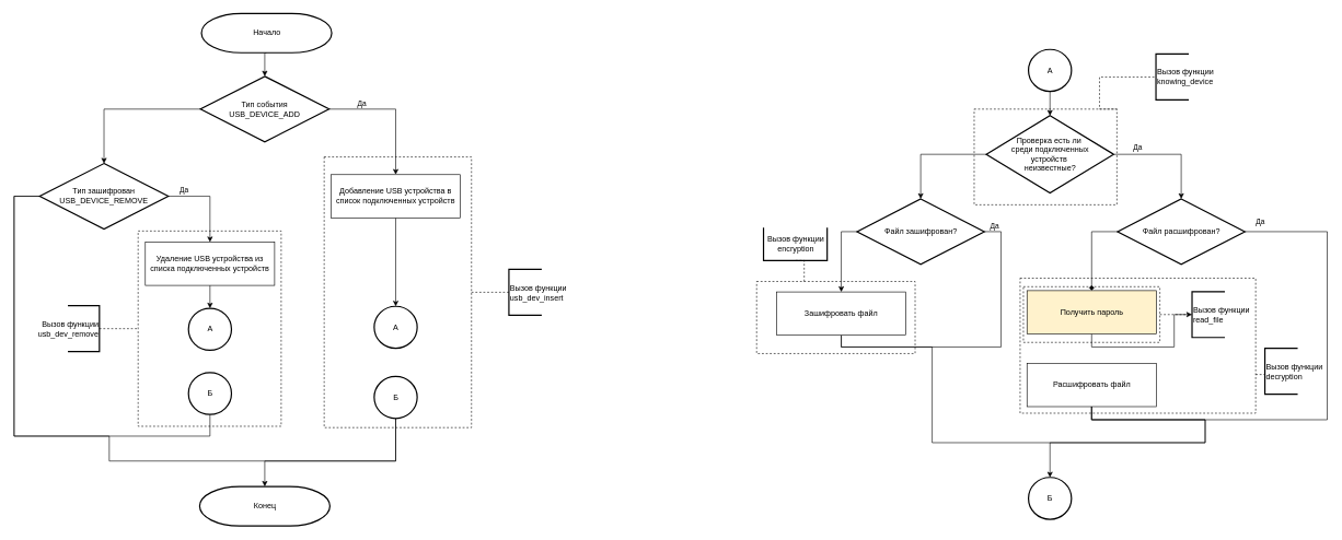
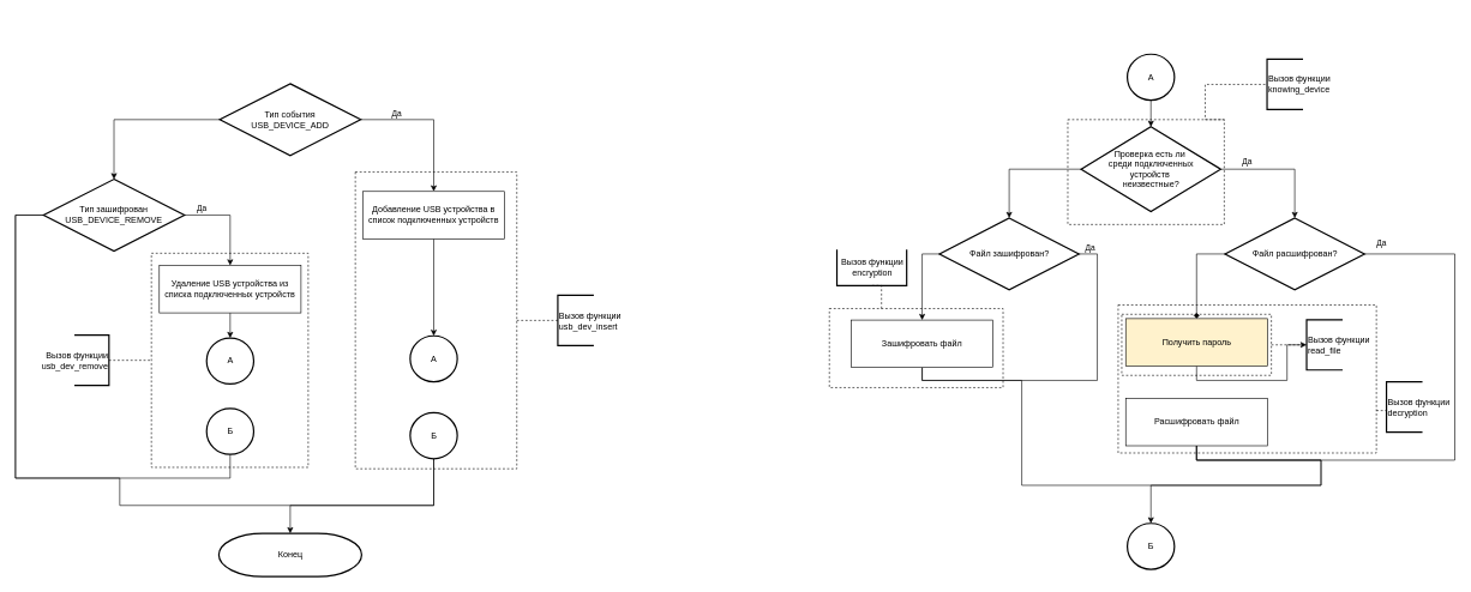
  <mxCell id="0" />
  <mxCell id="1" parent="0" />
  <mxCell id="2" value="" style="rounded=0;whiteSpace=wrap;html=1;labelBackgroundColor=none;fillColor=none;fontColor=#000000;align=right;dashed=1;" parent="1" vertex="1"><mxGeometry x="1553" y="424" width="359" height="206" as="geometry" /></mxCell>
- <mxCell id="3" style="edgeStyle=orthogonalEdgeStyle;rounded=0;orthogonalLoop=1;jettySize=auto;html=1;exitX=0.5;exitY=1;exitDx=0;exitDy=0;exitPerimeter=0;entryX=0.5;entryY=0;entryDx=0;entryDy=0;entryPerimeter=0;" parent="1" source="56" target="6" edge="1"><mxGeometry relative="1" as="geometry" /></mxCell>
  <mxCell id="4" style="edgeStyle=orthogonalEdgeStyle;rounded=0;orthogonalLoop=1;jettySize=auto;html=1;exitX=0;exitY=0.5;exitDx=0;exitDy=0;exitPerimeter=0;" parent="1" source="6" target="11" edge="1"><mxGeometry relative="1" as="geometry" /></mxCell>
  <mxCell id="5" value="Да" style="edgeStyle=orthogonalEdgeStyle;rounded=0;orthogonalLoop=1;jettySize=auto;html=1;exitX=1;exitY=0.5;exitDx=0;exitDy=0;exitPerimeter=0;" parent="1" source="6" target="14" edge="1"><mxGeometry x="-0.504" y="9" relative="1" as="geometry"><mxPoint as="offset" /></mxGeometry></mxCell>
  <mxCell id="6" value="Тип события &lt;br&gt;USB_DEVICE_ADD" style="strokeWidth=2;html=1;shape=mxgraph.flowchart.decision;whiteSpace=wrap;" parent="1" vertex="1"><mxGeometry x="304" y="116" width="196" height="100" as="geometry" /></mxCell>
  <mxCell id="7" style="edgeStyle=orthogonalEdgeStyle;rounded=0;orthogonalLoop=1;jettySize=auto;html=1;exitX=1;exitY=0.5;exitDx=0;exitDy=0;exitPerimeter=0;endArrow=classic;endFill=1;entryX=0.5;entryY=0;entryDx=0;entryDy=0;" parent="1" source="11" target="35" edge="1"><mxGeometry relative="1" as="geometry"><mxPoint x="320.833" y="360" as="targetPoint" /></mxGeometry></mxCell>
  <mxCell id="8" value="Да" style="edgeLabel;html=1;align=center;verticalAlign=middle;resizable=0;points=[];fontColor=#000000;" parent="7" vertex="1" connectable="0"><mxGeometry x="-0.621" y="4" relative="1" as="geometry"><mxPoint x="-2" y="-7" as="offset" /></mxGeometry></mxCell>
  <mxCell id="9" style="edgeStyle=orthogonalEdgeStyle;rounded=0;orthogonalLoop=1;jettySize=auto;html=1;exitX=0;exitY=0.5;exitDx=0;exitDy=0;exitPerimeter=0;entryX=0.5;entryY=1;entryDx=0;entryDy=0;entryPerimeter=0;endArrow=none;endFill=0;" parent="1" source="11" target="37" edge="1"><mxGeometry relative="1" as="geometry"><Array as="points"><mxPoint x="20" y="299" /><mxPoint x="20" y="665" /><mxPoint x="319" y="665" /></Array></mxGeometry></mxCell>
  <mxCell id="10" style="edgeStyle=orthogonalEdgeStyle;rounded=0;orthogonalLoop=1;jettySize=auto;html=1;exitX=0;exitY=0.5;exitDx=0;exitDy=0;exitPerimeter=0;entryX=0.5;entryY=1;entryDx=0;entryDy=0;entryPerimeter=0;endArrow=none;endFill=0;" parent="1" source="11" target="39" edge="1"><mxGeometry relative="1" as="geometry"><Array as="points"><mxPoint x="20" y="299" /><mxPoint x="20" y="665" /><mxPoint x="165" y="665" /><mxPoint x="165" y="703" /><mxPoint x="602" y="703" /></Array></mxGeometry></mxCell>
  <mxCell id="11" value="Тип зашифрован &lt;br&gt;USB_DEVICE_REMOVE" style="strokeWidth=2;html=1;shape=mxgraph.flowchart.decision;whiteSpace=wrap;" parent="1" vertex="1"><mxGeometry x="59" y="249" width="196" height="100" as="geometry" /></mxCell>
  <mxCell id="12" style="edgeStyle=orthogonalEdgeStyle;rounded=0;orthogonalLoop=1;jettySize=auto;html=1;exitX=0.5;exitY=1;exitDx=0;exitDy=0;entryX=0.5;entryY=0;entryDx=0;entryDy=0;entryPerimeter=0;endArrow=classic;endFill=1;" parent="1" source="14" target="33" edge="1"><mxGeometry relative="1" as="geometry" /></mxCell>
  <mxCell id="13" style="edgeStyle=orthogonalEdgeStyle;rounded=0;orthogonalLoop=1;jettySize=auto;html=1;entryX=0;entryY=0.5;entryDx=0;entryDy=0;entryPerimeter=0;endArrow=none;endFill=0;dashed=1;" parent="1" source="44" target="40" edge="1"><mxGeometry relative="1" as="geometry" /></mxCell>
  <mxCell id="14" value="Добавление USB устройства в список подключенных устройств" style="rounded=0;whiteSpace=wrap;html=1;" parent="1" vertex="1"><mxGeometry x="503" y="266" width="197" height="66" as="geometry" /></mxCell>
  <mxCell id="15" style="edgeStyle=orthogonalEdgeStyle;rounded=0;orthogonalLoop=1;jettySize=auto;html=1;exitX=0;exitY=0.5;exitDx=0;exitDy=0;exitPerimeter=0;" parent="1" source="17" target="23" edge="1"><mxGeometry relative="1" as="geometry" /></mxCell>
  <mxCell id="16" value="Да" style="edgeStyle=orthogonalEdgeStyle;rounded=0;orthogonalLoop=1;jettySize=auto;html=1;exitX=1;exitY=0.5;exitDx=0;exitDy=0;exitPerimeter=0;entryX=0.5;entryY=0;entryDx=0;entryDy=0;entryPerimeter=0;" parent="1" source="17" target="20" edge="1"><mxGeometry x="-0.578" y="11" relative="1" as="geometry"><mxPoint as="offset" /></mxGeometry></mxCell>
  <mxCell id="17" value="Проверка есть ли&amp;nbsp;&lt;br&gt;среди подключенных&lt;br&gt;устройств&amp;nbsp;&lt;br&gt;неизвестные?" style="strokeWidth=2;html=1;shape=mxgraph.flowchart.decision;whiteSpace=wrap;" parent="1" vertex="1"><mxGeometry x="1501.5" y="176" width="194" height="118" as="geometry" /></mxCell>
  <mxCell id="18" style="edgeStyle=orthogonalEdgeStyle;rounded=0;orthogonalLoop=1;jettySize=auto;html=1;exitX=0;exitY=0.5;exitDx=0;exitDy=0;exitPerimeter=0;endArrow=diamond;" parent="1" source="20" target="25" edge="1"><mxGeometry relative="1" as="geometry" /></mxCell>
  <mxCell id="19" value="Да" style="edgeStyle=orthogonalEdgeStyle;rounded=0;orthogonalLoop=1;jettySize=auto;html=1;exitX=1;exitY=0.5;exitDx=0;exitDy=0;exitPerimeter=0;entryX=0.5;entryY=1;entryDx=0;entryDy=0;endArrow=none;endFill=0;" parent="1" source="20" target="29" edge="1"><mxGeometry x="-0.942" y="15" relative="1" as="geometry"><Array as="points"><mxPoint x="2021" y="353" /><mxPoint x="2021" y="640" /><mxPoint x="1662" y="640" /></Array><mxPoint as="offset" /></mxGeometry></mxCell>
  <mxCell id="20" value="Файл расшифрован?" style="strokeWidth=2;html=1;shape=mxgraph.flowchart.decision;whiteSpace=wrap;" parent="1" vertex="1"><mxGeometry x="1701.5" y="303" width="194" height="100" as="geometry" /></mxCell>
  <mxCell id="21" style="edgeStyle=orthogonalEdgeStyle;rounded=0;orthogonalLoop=1;jettySize=auto;html=1;exitX=0;exitY=0.5;exitDx=0;exitDy=0;exitPerimeter=0;" parent="1" source="23" target="27" edge="1"><mxGeometry relative="1" as="geometry"><mxPoint x="1276" y="443" as="targetPoint" /></mxGeometry></mxCell>
  <mxCell id="22" value="Да" style="edgeStyle=orthogonalEdgeStyle;rounded=0;orthogonalLoop=1;jettySize=auto;html=1;exitX=1;exitY=0.5;exitDx=0;exitDy=0;exitPerimeter=0;entryX=0.5;entryY=1;entryDx=0;entryDy=0;endArrow=none;endFill=0;" parent="1" source="23" target="27" edge="1"><mxGeometry x="-0.935" y="9" relative="1" as="geometry"><mxPoint x="1276" y="509" as="targetPoint" /><Array as="points"><mxPoint x="1524" y="353" /><mxPoint x="1524" y="529" /><mxPoint x="1281" y="529" /></Array><mxPoint as="offset" /></mxGeometry></mxCell>
  <mxCell id="23" value="Файл зашифрован?" style="strokeWidth=2;html=1;shape=mxgraph.flowchart.decision;whiteSpace=wrap;" parent="1" vertex="1"><mxGeometry x="1304.5" y="303" width="194" height="100" as="geometry" /></mxCell>
  <mxCell id="24" style="edgeStyle=orthogonalEdgeStyle;rounded=0;orthogonalLoop=1;jettySize=auto;html=1;exitX=0.5;exitY=1;exitDx=0;exitDy=0;" parent="1" source="25" target="54" edge="1"><mxGeometry relative="1" as="geometry" /></mxCell>
  <mxCell id="25" value="Получить пароль" style="rounded=0;whiteSpace=wrap;html=1;fillColor=#fff2cc;" parent="1" vertex="1"><mxGeometry x="1563.5" y="443" width="197" height="66" as="geometry" /></mxCell>
  <mxCell id="26" style="edgeStyle=orthogonalEdgeStyle;rounded=0;orthogonalLoop=1;jettySize=auto;html=1;exitX=0.5;exitY=1;exitDx=0;exitDy=0;entryX=0.5;entryY=1;entryDx=0;entryDy=0;endArrow=none;endFill=0;" parent="1" source="27" target="29" edge="1"><mxGeometry relative="1" as="geometry"><Array as="points"><mxPoint x="1281" y="529" /><mxPoint x="1419" y="529" /><mxPoint x="1419" y="675" /><mxPoint x="1835" y="675" /><mxPoint x="1835" y="640" /><mxPoint x="1662" y="640" /></Array></mxGeometry></mxCell>
  <mxCell id="27" value="Зашифровать файл" style="rounded=0;whiteSpace=wrap;html=1;" parent="1" vertex="1"><mxGeometry x="1182" y="445" width="197" height="66" as="geometry" /></mxCell>
  <mxCell id="28" style="edgeStyle=orthogonalEdgeStyle;rounded=0;orthogonalLoop=1;jettySize=auto;html=1;exitX=0.5;exitY=1;exitDx=0;exitDy=0;entryX=0.5;entryY=0;entryDx=0;entryDy=0;entryPerimeter=0;endArrow=classic;endFill=1;" parent="1" source="29" target="32" edge="1"><mxGeometry relative="1" as="geometry"><Array as="points"><mxPoint x="1662" y="640" /><mxPoint x="1835" y="640" /><mxPoint x="1835" y="675" /><mxPoint x="1599" y="675" /></Array></mxGeometry></mxCell>
  <mxCell id="29" value="Расшифровать файл" style="rounded=0;whiteSpace=wrap;html=1;" parent="1" vertex="1"><mxGeometry x="1563.5" y="554" width="197" height="66" as="geometry" /></mxCell>
  <mxCell id="30" style="edgeStyle=orthogonalEdgeStyle;rounded=0;orthogonalLoop=1;jettySize=auto;html=1;exitX=0.5;exitY=1;exitDx=0;exitDy=0;exitPerimeter=0;entryX=0.5;entryY=0;entryDx=0;entryDy=0;entryPerimeter=0;endArrow=classic;endFill=1;" parent="1" source="31" target="17" edge="1"><mxGeometry relative="1" as="geometry" /></mxCell>
  <mxCell id="31" value="А" style="strokeWidth=2;html=1;shape=mxgraph.flowchart.start_2;whiteSpace=wrap;" parent="1" vertex="1"><mxGeometry x="1565.75" y="75" width="65.5" height="64" as="geometry" /></mxCell>
  <mxCell id="32" value="Б" style="strokeWidth=2;html=1;shape=mxgraph.flowchart.start_2;whiteSpace=wrap;" parent="1" vertex="1"><mxGeometry x="1565.75" y="728" width="65.5" height="64" as="geometry" /></mxCell>
  <mxCell id="33" value="А" style="strokeWidth=2;html=1;shape=mxgraph.flowchart.start_2;whiteSpace=wrap;" parent="1" vertex="1"><mxGeometry x="568.75" y="467" width="65.5" height="64" as="geometry" /></mxCell>
  <mxCell id="34" style="edgeStyle=orthogonalEdgeStyle;rounded=0;orthogonalLoop=1;jettySize=auto;html=1;exitX=0.5;exitY=1;exitDx=0;exitDy=0;entryX=0.5;entryY=0;entryDx=0;entryDy=0;entryPerimeter=0;endArrow=classic;endFill=1;" parent="1" source="35" target="36" edge="1"><mxGeometry relative="1" as="geometry" /></mxCell>
  <mxCell id="35" value="Удаление USB устройства из списка подключенных устройств" style="rounded=0;whiteSpace=wrap;html=1;" parent="1" vertex="1"><mxGeometry x="220" y="369" width="197" height="66" as="geometry" /></mxCell>
  <mxCell id="36" value="А" style="strokeWidth=2;html=1;shape=mxgraph.flowchart.start_2;whiteSpace=wrap;" parent="1" vertex="1"><mxGeometry x="285.75" y="470" width="65.5" height="64" as="geometry" /></mxCell>
  <mxCell id="37" value="Б" style="strokeWidth=2;html=1;shape=mxgraph.flowchart.start_2;whiteSpace=wrap;" parent="1" vertex="1"><mxGeometry x="285.75" y="568" width="65.5" height="64" as="geometry" /></mxCell>
  <mxCell id="38" style="edgeStyle=orthogonalEdgeStyle;rounded=0;orthogonalLoop=1;jettySize=auto;html=1;exitX=0.5;exitY=1;exitDx=0;exitDy=0;exitPerimeter=0;endArrow=classic;endFill=1;entryX=0.5;entryY=0;entryDx=0;entryDy=0;entryPerimeter=0;" parent="1" source="39" target="57" edge="1"><mxGeometry relative="1" as="geometry"><Array as="points"><mxPoint x="602" y="703" /><mxPoint x="402" y="703" /></Array></mxGeometry></mxCell>
  <mxCell id="39" value="Б" style="strokeWidth=2;html=1;shape=mxgraph.flowchart.start_2;whiteSpace=wrap;" parent="1" vertex="1"><mxGeometry x="568.75" y="574" width="65.5" height="64" as="geometry" /></mxCell>
  <mxCell id="40" value="Вызов функции&lt;br&gt;&lt;span style=&quot;&quot;&gt;usb_dev_insert&lt;/span&gt;" style="strokeWidth=2;html=1;shape=mxgraph.flowchart.annotation_1;align=left;pointerEvents=1;labelBackgroundColor=none;" parent="1" vertex="1"><mxGeometry x="774" y="410.5" width="50" height="70" as="geometry" /></mxCell>
  <mxCell id="41" style="edgeStyle=orthogonalEdgeStyle;rounded=0;orthogonalLoop=1;jettySize=auto;html=1;exitX=0;exitY=0.5;exitDx=0;exitDy=0;exitPerimeter=0;entryX=0;entryY=0.5;entryDx=0;entryDy=0;dashed=1;endArrow=none;endFill=0;fontColor=#000000;" parent="1" source="42" target="43" edge="1"><mxGeometry relative="1" as="geometry" /></mxCell>
  <mxCell id="42" value="Вызов функции&lt;br&gt;&lt;span&gt;usb_dev_remove&lt;/span&gt;" style="strokeWidth=2;html=1;shape=mxgraph.flowchart.annotation_1;align=right;pointerEvents=1;labelBackgroundColor=none;direction=west;" parent="1" vertex="1"><mxGeometry x="102" y="466" width="48" height="70" as="geometry" /></mxCell>
  <mxCell id="43" value="" style="rounded=0;whiteSpace=wrap;html=1;labelBackgroundColor=none;fillColor=none;fontColor=#000000;align=right;dashed=1;" parent="1" vertex="1"><mxGeometry x="209" y="352" width="218" height="298" as="geometry" /></mxCell>
  <mxCell id="44" value="" style="rounded=0;whiteSpace=wrap;html=1;labelBackgroundColor=none;fillColor=none;fontColor=#000000;align=right;dashed=1;" parent="1" vertex="1"><mxGeometry x="492.5" y="239" width="224.5" height="413" as="geometry" /></mxCell>
  <mxCell id="45" style="edgeStyle=orthogonalEdgeStyle;rounded=0;orthogonalLoop=1;jettySize=auto;html=1;entryX=0;entryY=0.5;entryDx=0;entryDy=0;entryPerimeter=0;endArrow=none;endFill=0;dashed=1;exitX=1;exitY=0;exitDx=0;exitDy=0;" parent="1" source="47" target="46" edge="1"><mxGeometry relative="1" as="geometry"><Array as="points"><mxPoint x="1674" y="166" /><mxPoint x="1674" y="117" /></Array></mxGeometry></mxCell>
  <mxCell id="46" value="Вызов функции&lt;br&gt;&lt;span&gt;knowing_device&lt;/span&gt;" style="strokeWidth=2;html=1;shape=mxgraph.flowchart.annotation_1;align=left;pointerEvents=1;labelBackgroundColor=none;" parent="1" vertex="1"><mxGeometry x="1760" y="82" width="50" height="70" as="geometry" /></mxCell>
  <mxCell id="47" value="" style="rounded=0;whiteSpace=wrap;html=1;labelBackgroundColor=none;fillColor=none;fontColor=#000000;align=right;dashed=1;" parent="1" vertex="1"><mxGeometry x="1483" y="166" width="217.5" height="146" as="geometry" /></mxCell>
  <mxCell id="48" style="edgeStyle=orthogonalEdgeStyle;rounded=0;orthogonalLoop=1;jettySize=auto;html=1;entryX=0;entryY=0.5;entryDx=0;entryDy=0;entryPerimeter=0;endArrow=none;endFill=0;dashed=1;" parent="1" source="50" target="49" edge="1"><mxGeometry relative="1" as="geometry"><Array as="points"><mxPoint x="1224" y="419" /><mxPoint x="1224" y="419" /></Array></mxGeometry></mxCell>
  <mxCell id="49" value="Вызов функции&lt;br&gt;&lt;span&gt;encryption&lt;/span&gt;" style="strokeWidth=2;html=1;shape=mxgraph.flowchart.annotation_1;align=center;pointerEvents=1;labelBackgroundColor=none;direction=north;" parent="1" vertex="1"><mxGeometry x="1162" y="347" width="97" height="50" as="geometry" /></mxCell>
  <mxCell id="50" value="" style="rounded=0;whiteSpace=wrap;html=1;labelBackgroundColor=none;fillColor=none;fontColor=#000000;align=right;dashed=1;" parent="1" vertex="1"><mxGeometry x="1151.5" y="429" width="241.5" height="110" as="geometry" /></mxCell>
  <mxCell id="51" style="edgeStyle=orthogonalEdgeStyle;rounded=0;orthogonalLoop=1;jettySize=auto;html=1;entryX=0;entryY=0.5;entryDx=0;entryDy=0;entryPerimeter=0;endArrow=none;endFill=0;dashed=1;" parent="1" source="2" target="52" edge="1"><mxGeometry relative="1" as="geometry"><Array as="points"><mxPoint x="1784" y="571" /><mxPoint x="1784" y="571" /></Array></mxGeometry></mxCell>
  <mxCell id="52" value="Вызов функции&lt;br&gt;&lt;span&gt;decryption&lt;/span&gt;" style="strokeWidth=2;html=1;shape=mxgraph.flowchart.annotation_1;align=left;pointerEvents=1;labelBackgroundColor=none;" parent="1" vertex="1"><mxGeometry x="1926" y="531" width="50" height="70" as="geometry" /></mxCell>
  <mxCell id="53" style="edgeStyle=orthogonalEdgeStyle;rounded=0;orthogonalLoop=1;jettySize=auto;html=1;entryX=0;entryY=0.5;entryDx=0;entryDy=0;entryPerimeter=0;endArrow=none;endFill=0;dashed=1;" parent="1" source="55" target="54" edge="1"><mxGeometry relative="1" as="geometry" /></mxCell>
  <mxCell id="54" value="Вызов функции&lt;br&gt;&lt;span&gt;read_file&lt;/span&gt;" style="strokeWidth=2;html=1;shape=mxgraph.flowchart.annotation_1;align=left;pointerEvents=1;labelBackgroundColor=none;" parent="1" vertex="1"><mxGeometry x="1815" y="444.5" width="50" height="70" as="geometry" /></mxCell>
  <mxCell id="55" value="" style="rounded=0;whiteSpace=wrap;html=1;labelBackgroundColor=none;fillColor=none;fontColor=#000000;align=right;dashed=1;" parent="1" vertex="1"><mxGeometry x="1558" y="437" width="208" height="85" as="geometry" /></mxCell>
- <mxCell id="56" value="Начало" style="strokeWidth=2;html=1;shape=mxgraph.flowchart.terminator;whiteSpace=wrap;" vertex="1" parent="1"><mxGeometry x="305.5" y="20" width="198.5" height="60" as="geometry" /></mxCell>
  <mxCell id="57" value="Конец" style="strokeWidth=2;html=1;shape=mxgraph.flowchart.terminator;whiteSpace=wrap;" vertex="1" parent="1"><mxGeometry x="302.75" y="742" width="198.5" height="60" as="geometry" /></mxCell>
